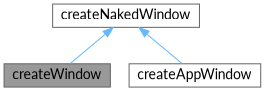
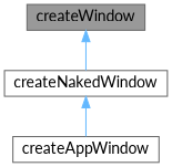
  digraph {
    fontname=Lato
    rankdir=TB
    node [color=grey40 fillcolor=white fontname=Lato fontsize=14 shape=box style=filled]
    edge [color=steelblue1 dir=back fontname=Lato fontsize=14 labelfontname=Helvetica labelfontsize=14 style=solid]
    n1 [color=gray40 fillcolor=grey60 fontcolor=black height=0.2 label=createWindow width=0.4]
    n2 [height=0.2 label=createNakedWindow width=0.4]
    n3 [height=0.2 label=createAppWindow width=0.4]
-   n2 -> n1
+   n1 -> n2
    n2 -> n3
  }
